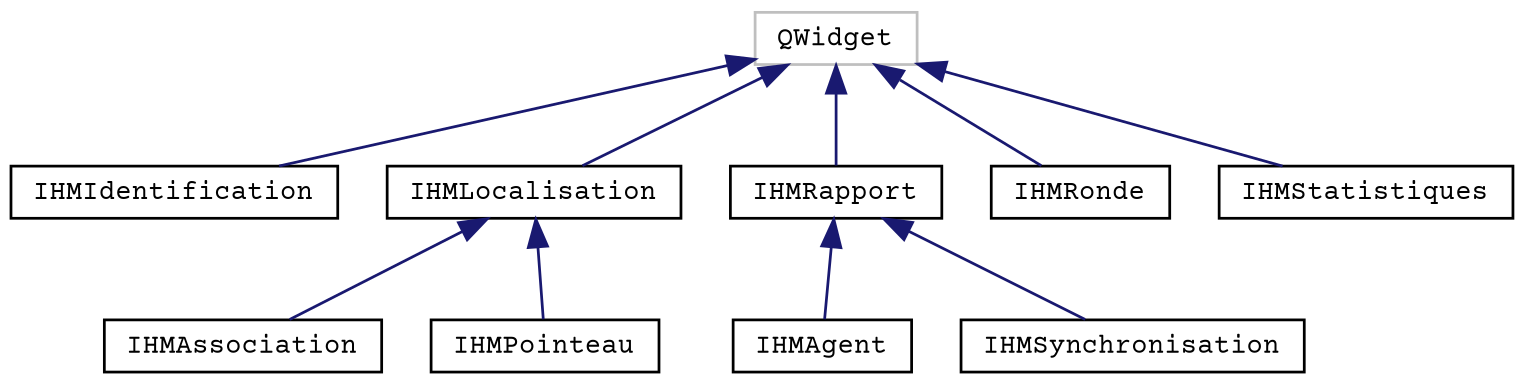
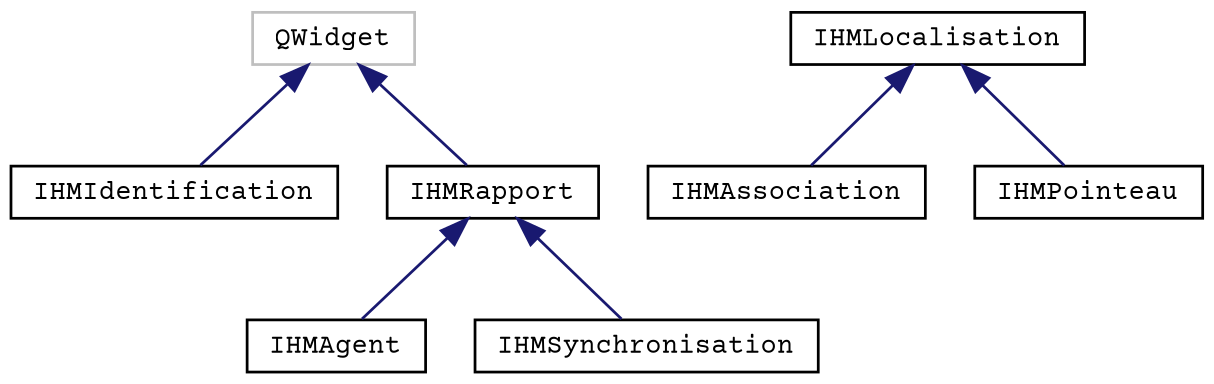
  digraph {
    fontname="Courier Prime"
    rankdir=TB
    node [color=black fillcolor=white fontname="Courier Prime" fontsize=10 shape=record style=filled]
    edge [color=midnightblue dir=back fontname="Courier Prime" fontsize=10 labelfontname=Helvetica labelfontsize=10 style=solid]
    n1 [color=grey75 height=0.2 label=QWidget width=0.4]
    n2 [height=0.2 label=IHMIdentification width=0.4]
    n3 [height=0.2 label=IHMLocalisation width=0.4]
    n4 [height=0.2 label=IHMRapport width=0.4]
-   n5 [height=0.2 label=IHMRonde width=0.4]
-   n6 [height=0.2 label=IHMStatistiques width=0.4]
    n7 [height=0.2 label=IHMAgent width=0.4]
    n8 [height=0.2 label=IHMAssociation width=0.4]
    n9 [height=0.2 label=IHMPointeau width=0.4]
    n10 [height=0.2 label=IHMSynchronisation width=0.4]
    n1 -> n2
-   n1 -> n3
    n1 -> n4
-   n1 -> n5
-   n1 -> n6
    n3 -> n8
    n3 -> n9
    n4 -> n7
    n4 -> n10
  }
